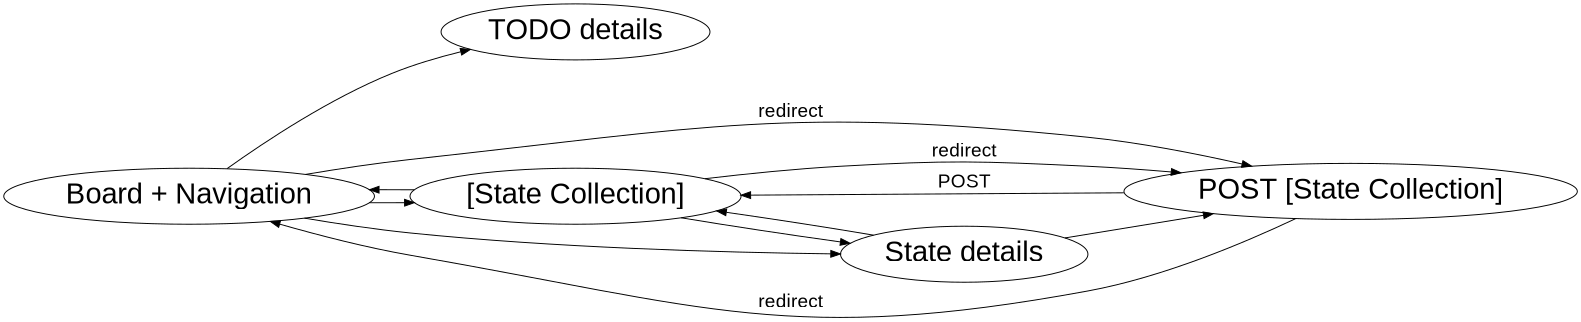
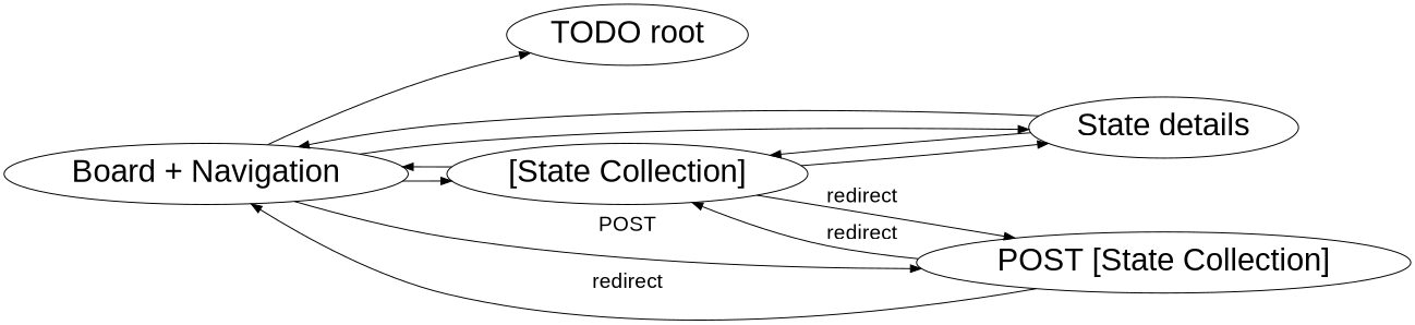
  digraph {
    fontname="Liberation Sans"
    rankdir=LR
    node [fontname="Liberation Sans" fontsize=30]
    edge [fontname="Liberation Sans" fontsize=20]
    "Board + Navigation"
-   "TODO root" [label="TODO details"]
+   "TODO root"
    "[State Collection]"
    n4 [label="State details"]
    "POST [State Collection]"
    "Board + Navigation" -> "TODO root"
    "Board + Navigation" -> "[State Collection]"
    "Board + Navigation" -> n4
-   "Board + Navigation" -> "POST [State Collection]" [label=redirect]
+   "Board + Navigation" -> "POST [State Collection]" [label=POST]
    "[State Collection]" -> "Board + Navigation"
    "[State Collection]" -> n4
    "[State Collection]" -> "POST [State Collection]" [label=redirect]
-   n4 -> "POST [State Collection]"
+   n4 -> "Board + Navigation"
    n4 -> "[State Collection]"
    "POST [State Collection]" -> "Board + Navigation" [label=redirect]
-   "POST [State Collection]" -> "[State Collection]" [label=POST]
+   "POST [State Collection]" -> "[State Collection]" [label=redirect]
  }
